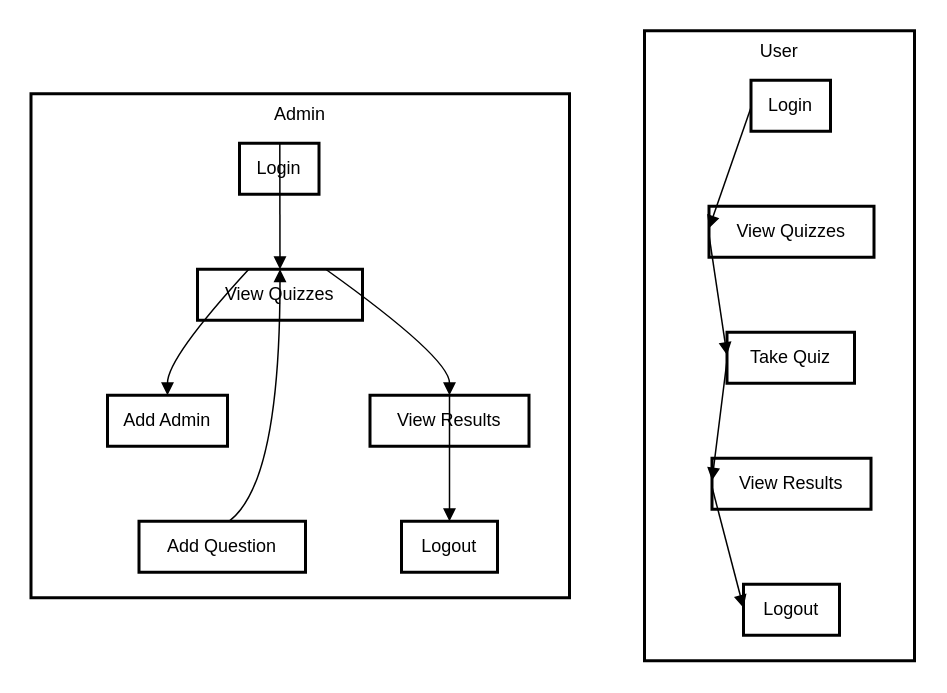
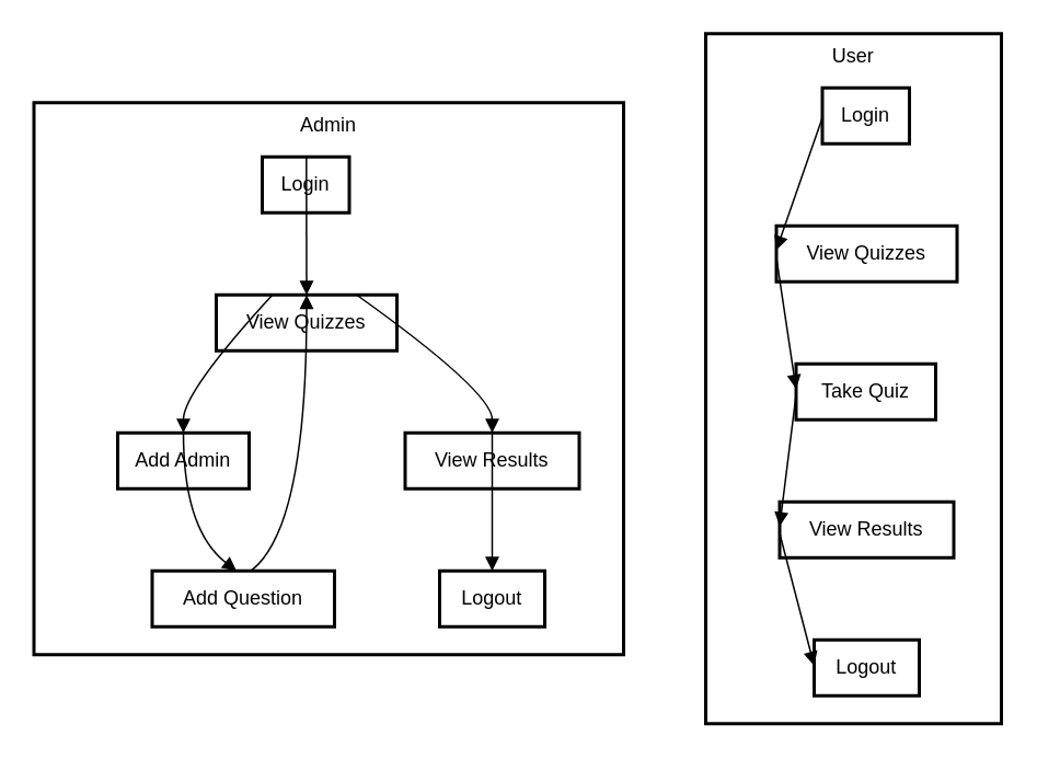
  <mxCell id="0" />
  <mxCell id="1" parent="0" />
  <mxCell id="2" value="Admin" style="whiteSpace=wrap;strokeWidth=2;verticalAlign=top;" vertex="1" parent="1"><mxGeometry y="62" width="359" height="336" as="geometry" x="20" /></mxCell>
  <mxCell id="3" value="Login" style="whiteSpace=wrap;strokeWidth=2;" vertex="1" parent="2"><mxGeometry x="139" y="33" width="53" height="34" as="geometry" /></mxCell>
  <mxCell id="4" value="View Quizzes" style="whiteSpace=wrap;strokeWidth=2;" vertex="1" parent="2"><mxGeometry x="111" y="117" width="110" height="34" as="geometry" /></mxCell>
  <mxCell id="5" value="Add Admin" style="whiteSpace=wrap;strokeWidth=2;" vertex="1" parent="2"><mxGeometry x="51" y="201" width="80" height="34" as="geometry" /></mxCell>
  <mxCell id="6" value="Add Question" style="whiteSpace=wrap;strokeWidth=2;" vertex="1" parent="2"><mxGeometry x="72" y="285" width="111" height="34" as="geometry" /></mxCell>
  <mxCell id="7" value="View Results" style="whiteSpace=wrap;strokeWidth=2;" vertex="1" parent="2"><mxGeometry x="226" y="201" width="106" height="34" as="geometry" /></mxCell>
  <mxCell id="8" value="Logout" style="whiteSpace=wrap;strokeWidth=2;" vertex="1" parent="2"><mxGeometry x="247" y="285" width="64" height="34" as="geometry" /></mxCell>
  <mxCell id="9" value="" style="curved=1;startArrow=none;endArrow=block;exitX=0.51;exitY=-0.24;entryX=0.5;entryY=-1.24;" edge="1" parent="2" source="3" target="4"><mxGeometry relative="1" as="geometry"><Array as="points" /></mxGeometry></mxCell>
  <mxCell id="10" value="" style="curved=1;startArrow=none;endArrow=block;exitX=0.22;exitY=-0.24;entryX=0.5;entryY=-1.24;" edge="1" parent="2" source="4" target="5"><mxGeometry relative="1" as="geometry"><Array as="points"><mxPoint x="91" y="176" /></Array></mxGeometry></mxCell>
+ <mxCell id="11" value="" style="curved=1;startArrow=none;endArrow=block;exitX=0.5;exitY=-0.24;entryX=0.37;entryY=-1.24;" edge="1" parent="2" source="5" target="6"><mxGeometry relative="1" as="geometry"><Array as="points"><mxPoint x="91" y="260" /></Array></mxGeometry></mxCell>
  <mxCell id="12" value="" style="curved=1;startArrow=none;endArrow=block;exitX=0.64;exitY=-1.24;entryX=0.5;entryY=-0.24;" edge="1" parent="2" source="6" target="4"><mxGeometry relative="1" as="geometry"><Array as="points"><mxPoint x="166" y="260" /></Array></mxGeometry></mxCell>
  <mxCell id="13" value="" style="curved=1;startArrow=none;endArrow=block;exitX=0.91;exitY=-0.24;entryX=0.5;entryY=-1.24;" edge="1" parent="2" source="4" target="7"><mxGeometry relative="1" as="geometry"><Array as="points"><mxPoint x="279" y="176" /></Array></mxGeometry></mxCell>
  <mxCell id="14" value="" style="curved=1;startArrow=none;endArrow=block;exitX=0.5;exitY=-0.24;entryX=0.5;entryY=-1.24;" edge="1" parent="2" source="7" target="8"><mxGeometry relative="1" as="geometry"><Array as="points" /></mxGeometry></mxCell>
  <mxCell id="15" value="User" style="whiteSpace=wrap;strokeWidth=2;verticalAlign=top;" vertex="1" parent="1"><mxGeometry x="429" width="180" height="420" as="geometry" y="20" /></mxCell>
  <mxCell id="16" value="Login" style="whiteSpace=wrap;strokeWidth=2;" vertex="1" parent="15"><mxGeometry x="71" y="33" width="53" height="34" as="geometry" /></mxCell>
  <mxCell id="17" value="View Quizzes" style="whiteSpace=wrap;strokeWidth=2;" vertex="1" parent="15"><mxGeometry x="43" y="117" width="110" height="34" as="geometry" /></mxCell>
  <mxCell id="18" value="Take Quiz" style="whiteSpace=wrap;strokeWidth=2;" vertex="1" parent="15"><mxGeometry x="55" y="201" width="85" height="34" as="geometry" /></mxCell>
  <mxCell id="19" value="View Results" style="whiteSpace=wrap;strokeWidth=2;" vertex="1" parent="15"><mxGeometry x="45" y="285" width="106" height="34" as="geometry" /></mxCell>
  <mxCell id="20" value="Logout" style="whiteSpace=wrap;strokeWidth=2;" vertex="1" parent="15"><mxGeometry x="66" y="369" width="64" height="34" as="geometry" /></mxCell>
  <mxCell id="21" value="" style="curved=1;startArrow=none;endArrow=block;exitX=-7.21;exitY=1;entryX=-3.22;entryY=0;" edge="1" parent="15" source="16" target="17"><mxGeometry relative="1" as="geometry"><Array as="points" /></mxGeometry></mxCell>
  <mxCell id="22" value="" style="curved=1;startArrow=none;endArrow=block;exitX=-3.22;exitY=1;entryX=-4.3;entryY=0;" edge="1" parent="15" source="17" target="18"><mxGeometry relative="1" as="geometry"><Array as="points" /></mxGeometry></mxCell>
  <mxCell id="23" value="" style="curved=1;startArrow=none;endArrow=block;exitX=-4.3;exitY=1;entryX=-3.36;entryY=0;" edge="1" parent="15" source="18" target="19"><mxGeometry relative="1" as="geometry"><Array as="points" /></mxGeometry></mxCell>
  <mxCell id="24" value="" style="curved=1;startArrow=none;endArrow=block;exitX=-3.36;exitY=1;entryX=-5.89;entryY=0;" edge="1" parent="15" source="19" target="20"><mxGeometry relative="1" as="geometry"><Array as="points" /></mxGeometry></mxCell>
